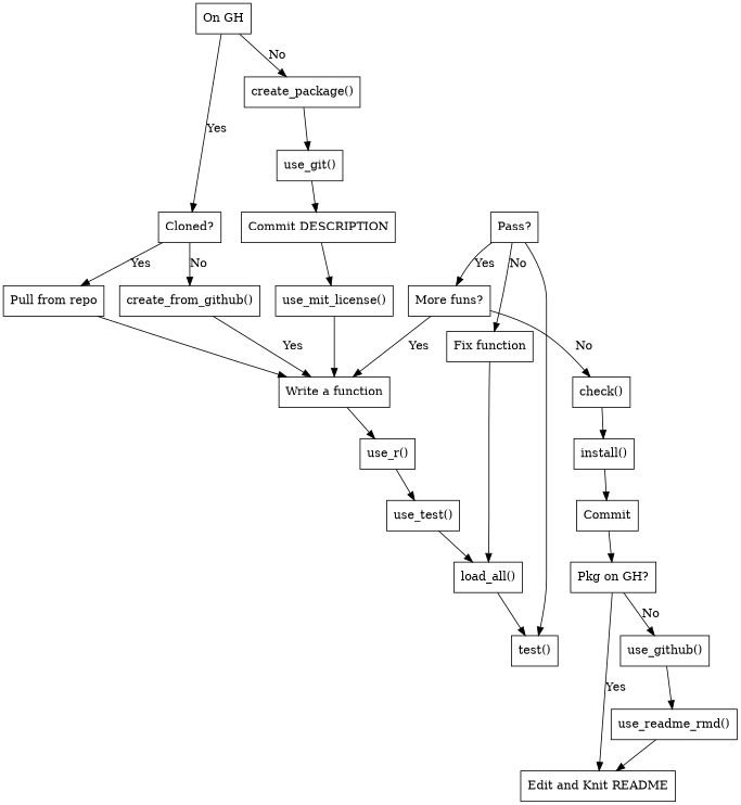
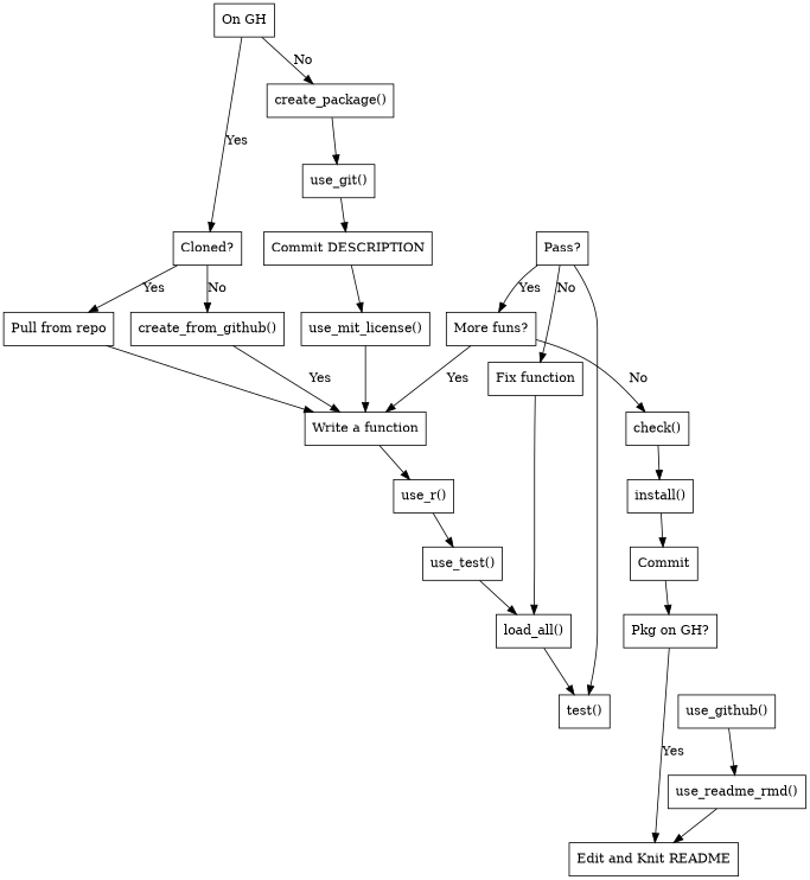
  digraph {
    rankdir=TB
    node [shape=rectangle]
    "On GH"
    "Cloned?"
    "create_package()"
    "Pull from repo"
    "create_from_github()"
    "use_git()"
    "Write a function"
    "use_r()"
    n9 [label="Commit DESCRIPTION"]
    "use_mit_license()"
    "use_test()"
    "load_all()"
    "test()"
    "Pass?"
    "Fix function"
    "More funs?"
    "check()"
    "install()"
    Commit
    "Pkg on GH?"
    "use_github()"
    "Edit and Knit README"
    "use_readme_rmd()"
    "On GH" -> "Cloned?" [label=Yes]
    "On GH" -> "create_package()" [label=No]
    "Cloned?" -> "Pull from repo" [label=Yes]
    "Cloned?" -> "create_from_github()" [label=No]
    "create_package()" -> "use_git()"
    "Pull from repo" -> "Write a function"
    "create_from_github()" -> "Write a function" [label=Yes]
    "use_git()" -> n9
    "Write a function" -> "use_r()"
    "use_r()" -> "use_test()"
    n9 -> "use_mit_license()"
    "use_mit_license()" -> "Write a function"
    "use_test()" -> "load_all()"
    "load_all()" -> "test()"
    "Pass?" -> "test()"
    "Pass?" -> "Fix function" [label=No]
    "Pass?" -> "More funs?" [label=Yes]
    "Fix function" -> "load_all()"
    "More funs?" -> "Write a function" [label=Yes]
    "More funs?" -> "check()" [label=No]
    "check()" -> "install()"
    "install()" -> Commit
    Commit -> "Pkg on GH?"
-   "Pkg on GH?" -> "use_github()" [label=No]
    "Pkg on GH?" -> "Edit and Knit README" [label=Yes]
    "use_github()" -> "use_readme_rmd()"
    "use_readme_rmd()" -> "Edit and Knit README"
  }
